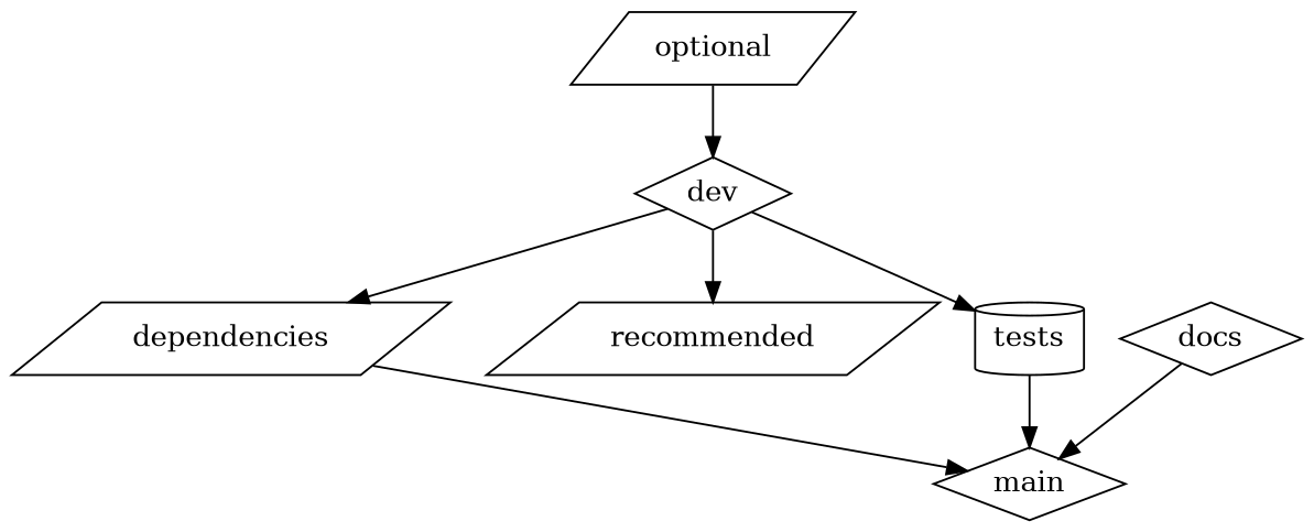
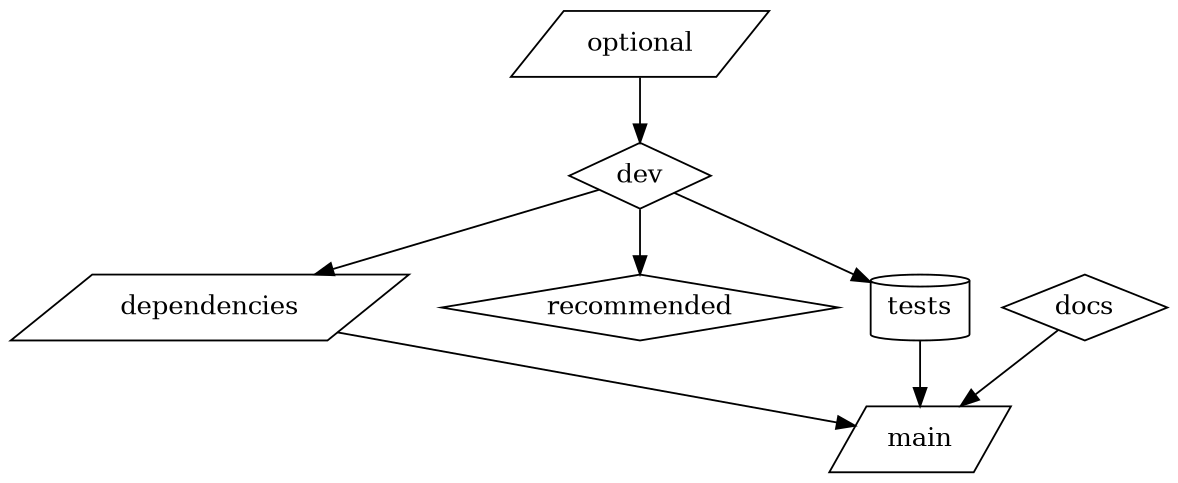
  strict digraph {
    node [packages="{'eradiate-mitsuba==0.0.1rc11'}" shape=parallelogram]
    dependencies
-   main [packages="{'dessinemoi>=23.1.0', 'pinttrs>=23.2.0', 'netcdf4', 'scipy', 'aenum', 'matplotlib>=3.3', 'pint', 'numpy', 'pooch', 'environ-config', 'tqdm', 'click', 'lazy_loader>=0.1', 'shellingham!=1.5.1', 'portion', 'ruamel.yaml', 'typer>=0.9.0', 'xarray>=0.19,!=0.20.*', 'rich', 'attrs>=22.2'}" shape=diamond]
-   recommended [packages="{'astropy', 'seaborn', 'jupyterlab', 'iapws', 'python-dateutil', 'ipython', 'ipywidgets', 'aabbtree'}"]
+   main [packages="{'dessinemoi>=23.1.0', 'pinttrs>=23.2.0', 'netcdf4', 'scipy', 'aenum', 'matplotlib>=3.3', 'pint', 'numpy', 'pooch', 'environ-config', 'tqdm', 'click', 'lazy_loader>=0.1', 'shellingham!=1.5.1', 'portion', 'ruamel.yaml', 'typer>=0.9.0', 'xarray>=0.19,!=0.20.*', 'rich', 'attrs>=22.2'}"]
+   recommended [packages="{'astropy', 'seaborn', 'jupyterlab', 'iapws', 'python-dateutil', 'ipython', 'ipywidgets', 'aabbtree'}" shape=diamond]
    tests [packages="{'pytest', 'pytest-json-report'}" shape=cylinder]
    dev [packages="{'setuptools>=61', 'pip>=22', 'pip-tools>=6.5', 'networkx>=3.1', 'conda-lock>=1.4'}" shape=diamond]
    docs [packages="{'sphinx-autobuild', 'sphinx-copybutton', 'nbsphinx>=0.9.0', 'autodocsumm', 'sphinxcontrib-bibtex>=2.0', 'myst-parser', 'sphinx-design', 'sphinx', 'sphinx-book-theme>=1.0'}" shape=diamond]
    optional
    dependencies -> main
    tests -> main
    dev -> dependencies
    dev -> recommended
    dev -> tests
    docs -> main
    optional -> dev
  }
